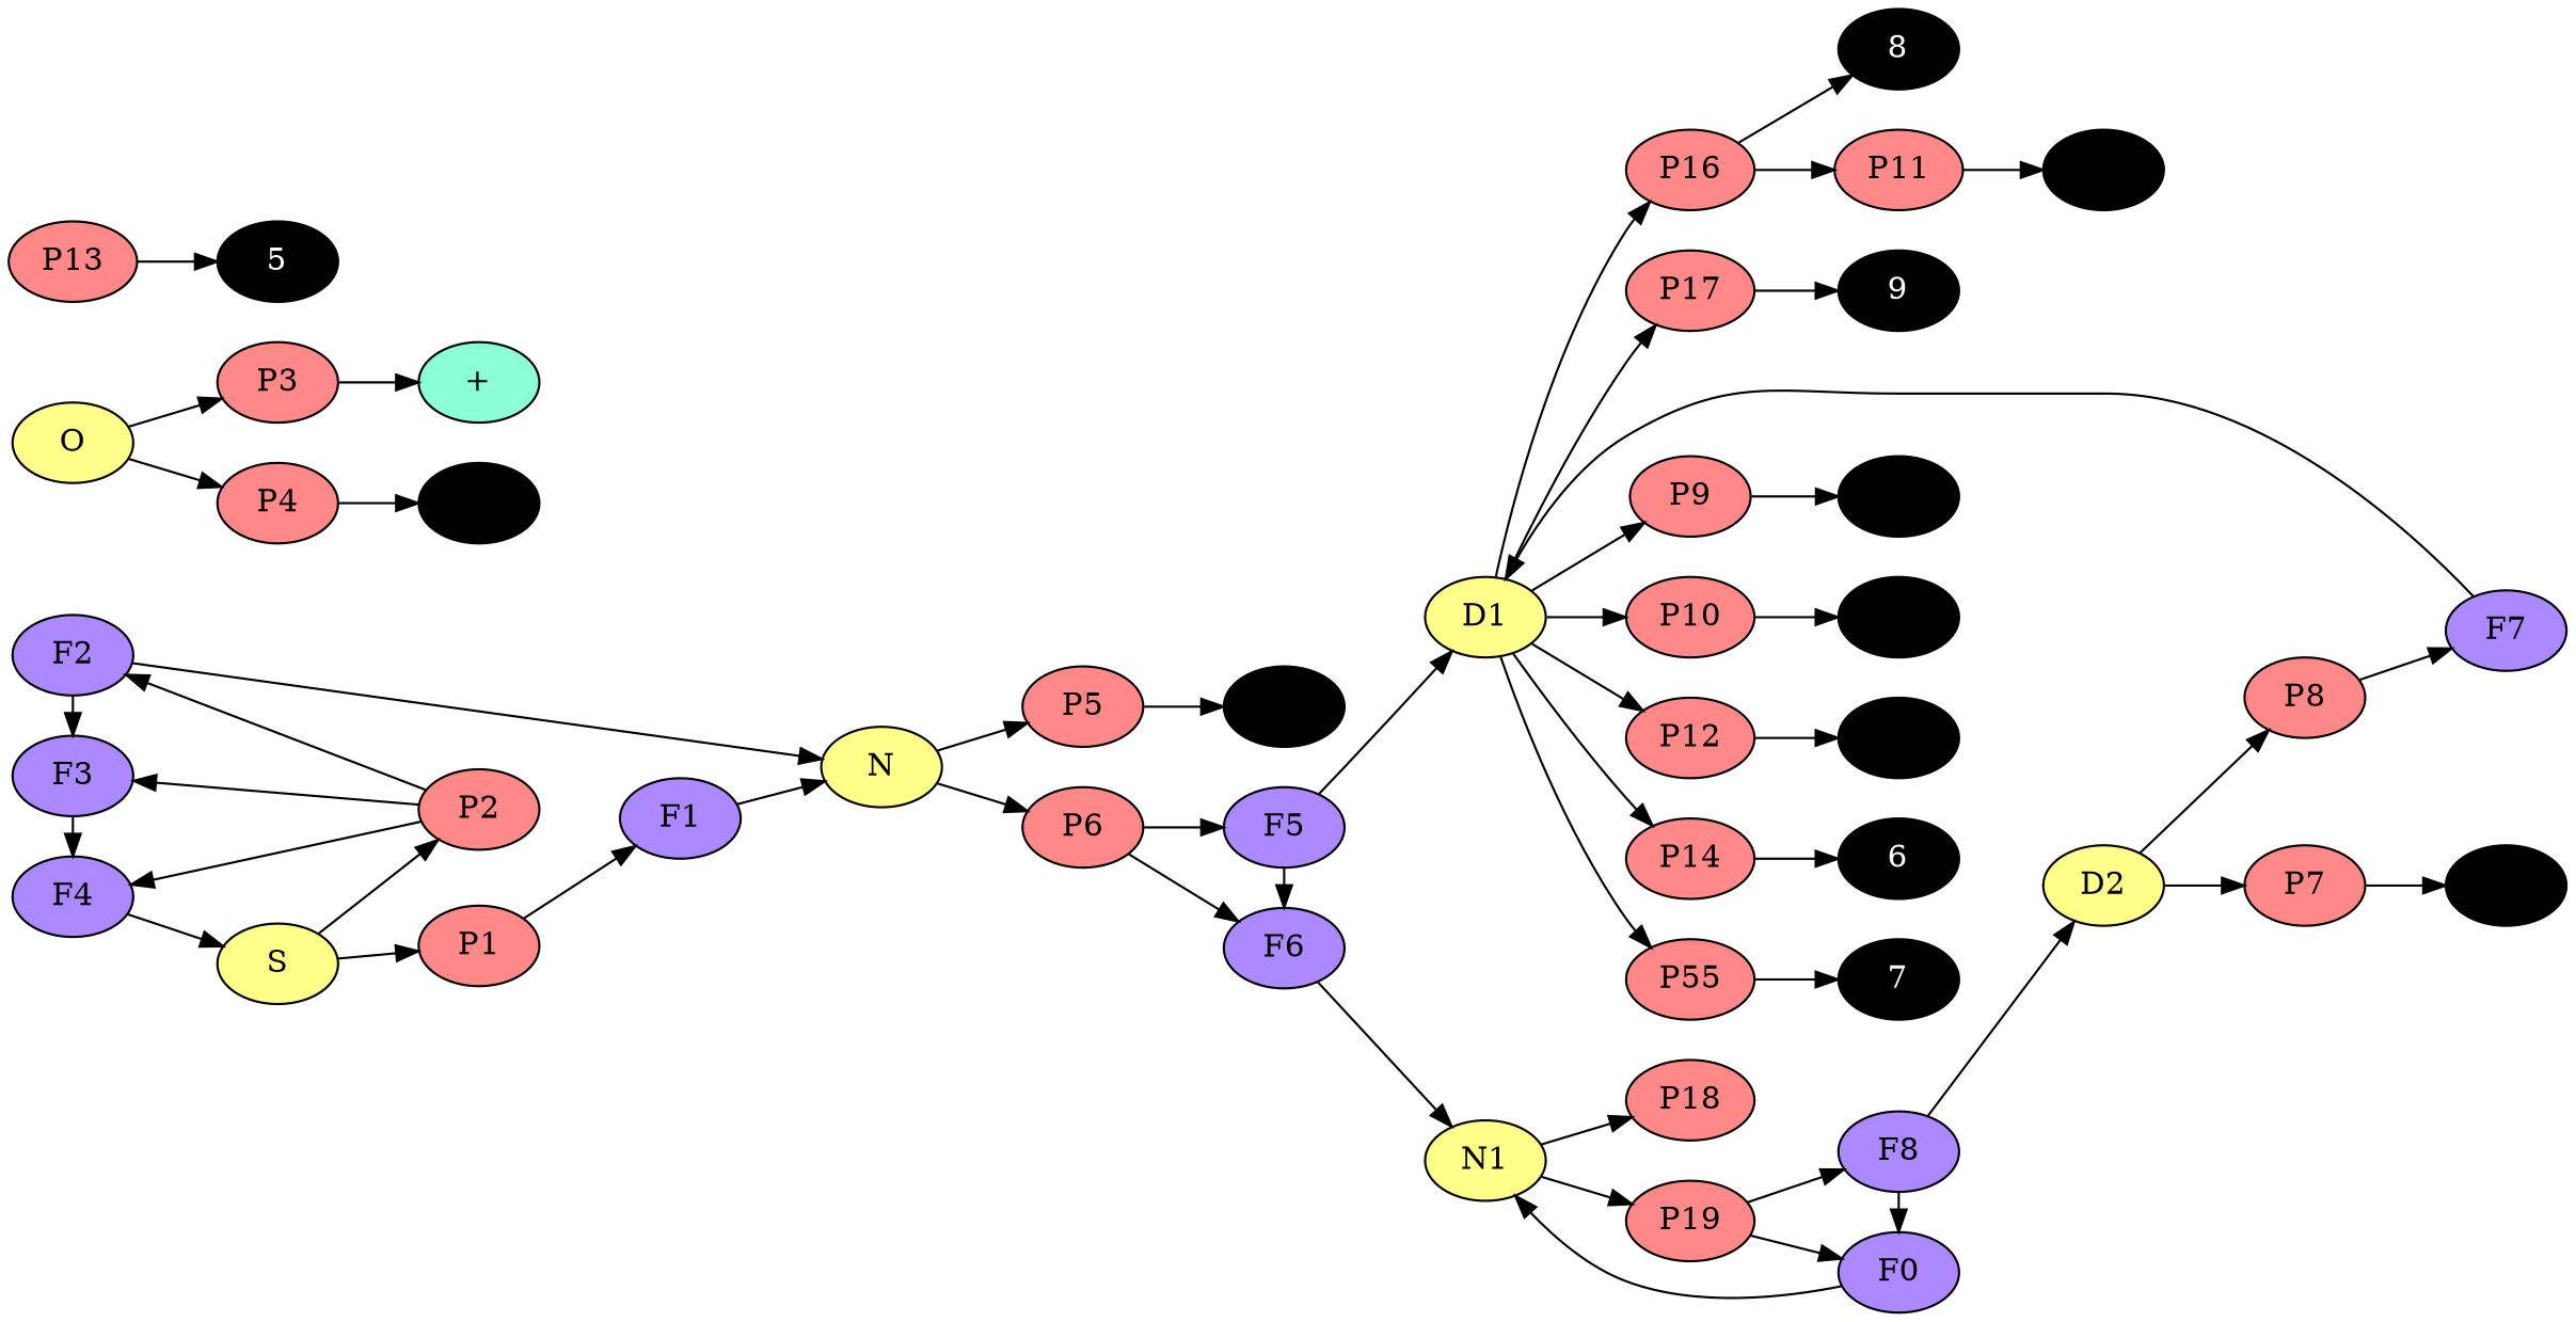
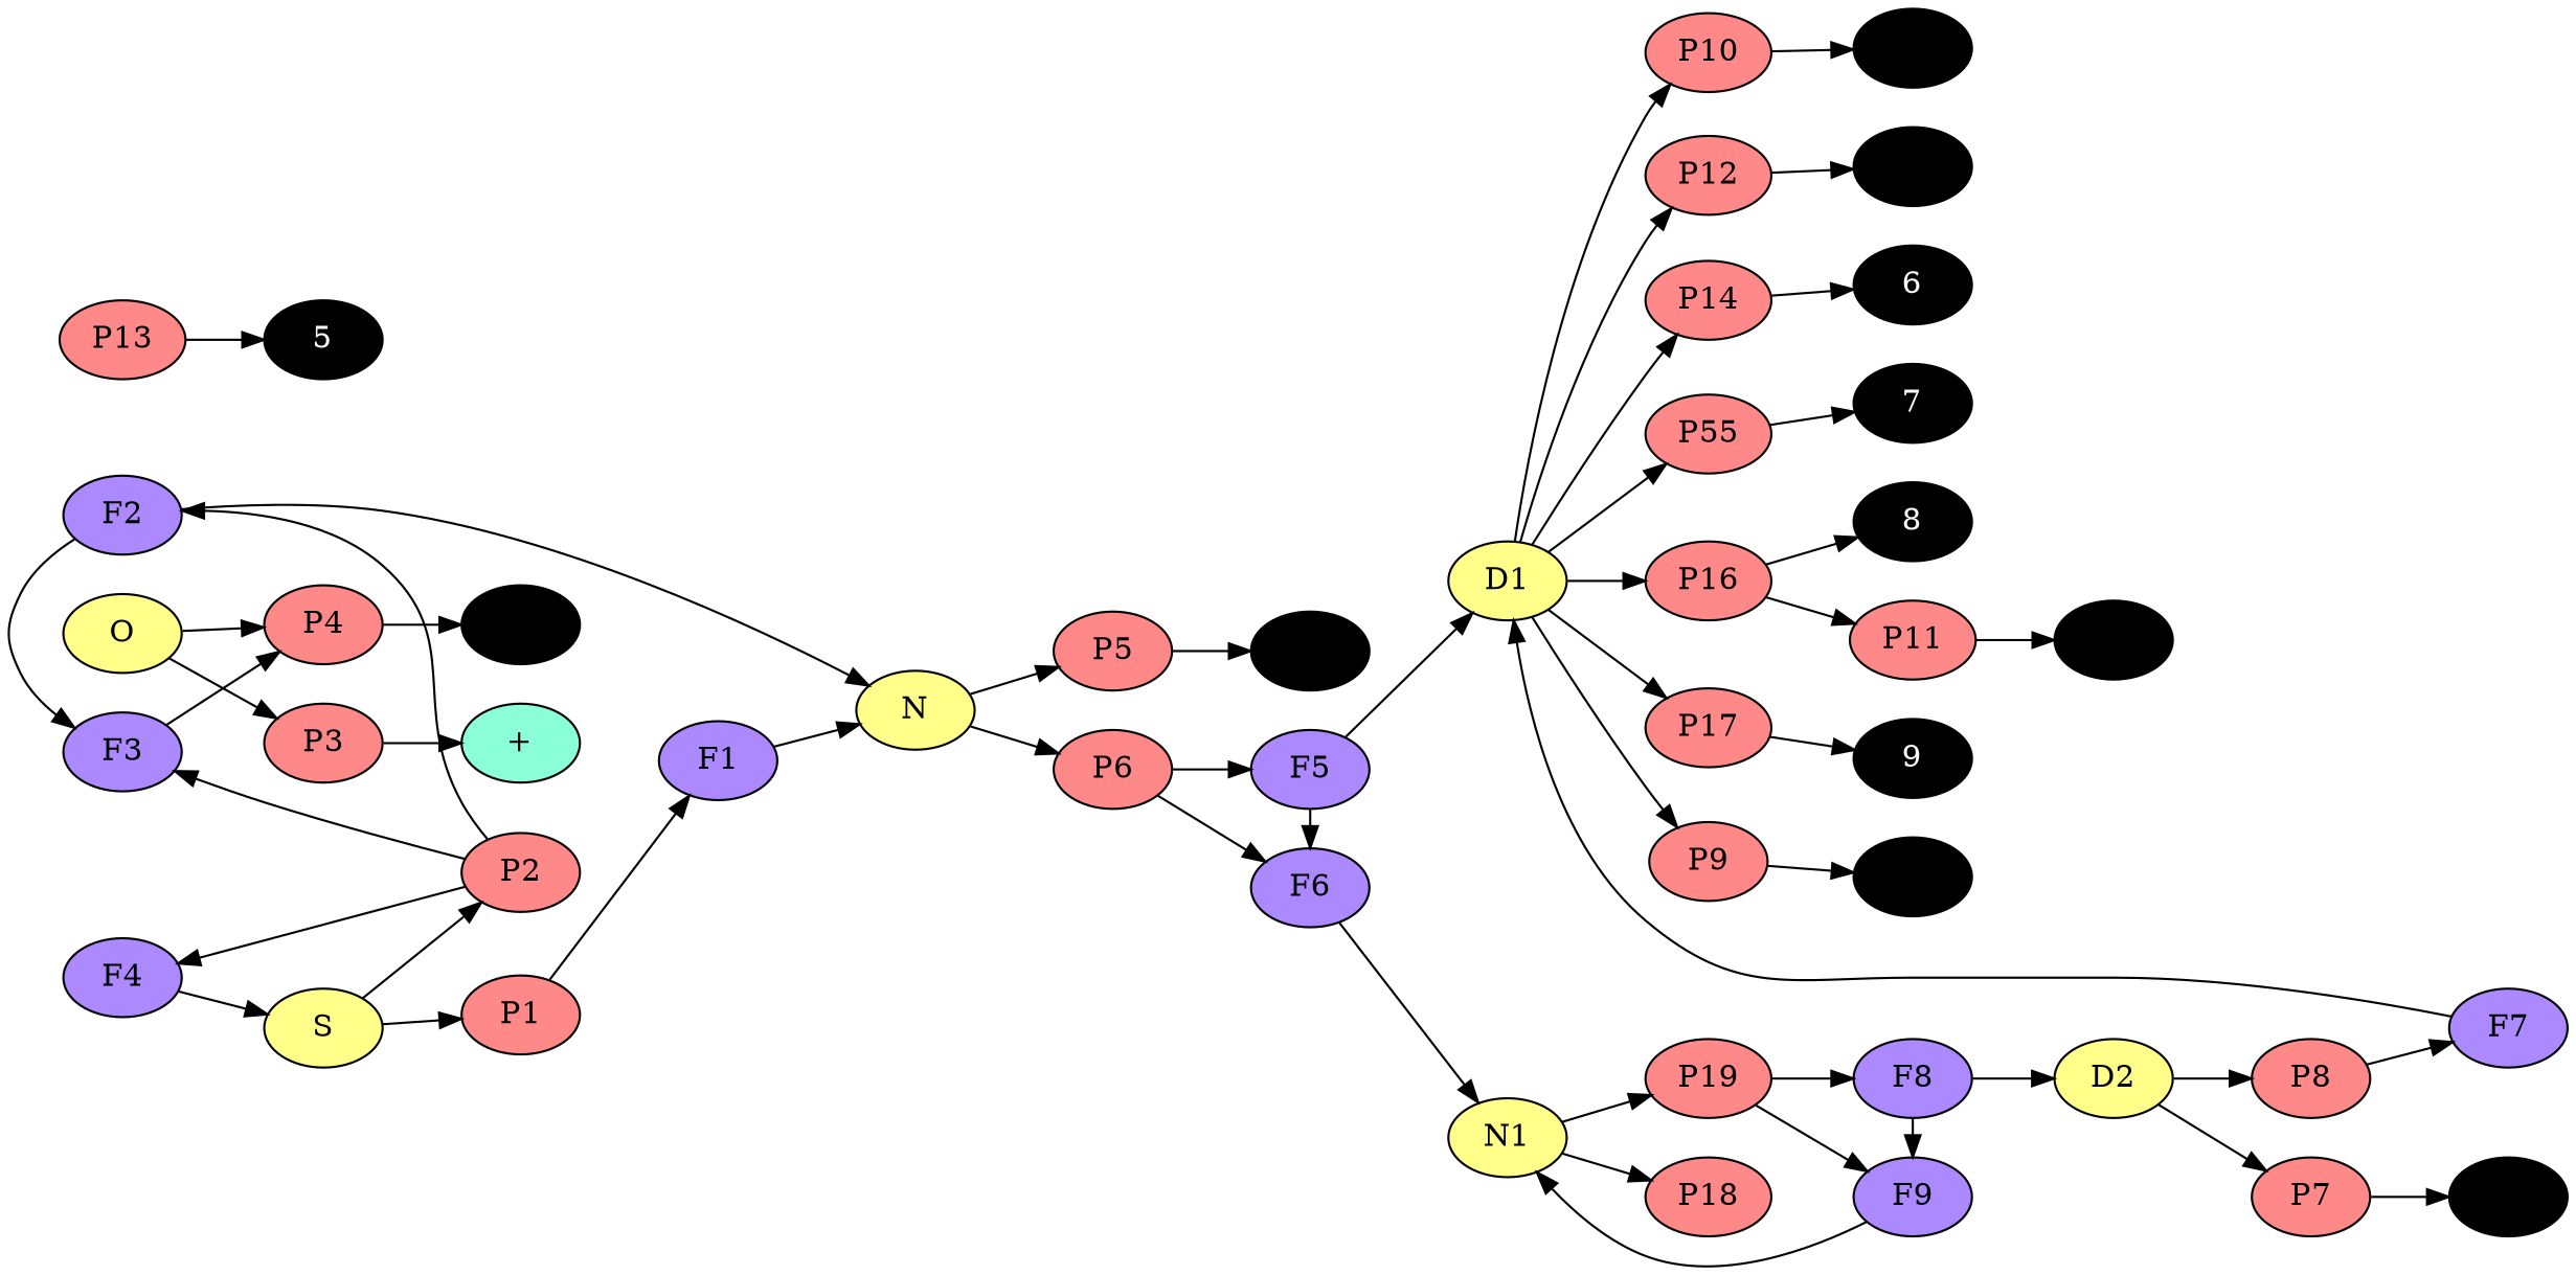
  digraph {
    rankdir=LR
    node [fillcolor="#ff8989" style=filled]
    F2 [fillcolor="#ac89ff"]
    F3 [fillcolor="#ac89ff"]
    F4 [fillcolor="#ac89ff"]
    F5 [fillcolor="#ac89ff"]
    F6 [fillcolor="#ac89ff"]
    F8 [fillcolor="#ac89ff"]
-   F9 [fillcolor="#ac89ff" label=F0]
+   F9 [fillcolor="#ac89ff"]
    D1 [fillcolor="#ffff89"]
    N1 [fillcolor="#ffff89"]
    N [fillcolor="#ffff89"]
    S [fillcolor="#ffff89"]
    D2 [fillcolor="#ffff89"]
    P9
    P10
    P12
    P14
    n17 [label=P55]
    P16
    P17
    P18
    P19
    P1
    P2
    F1 [fillcolor="#ac89ff"]
    O [fillcolor="#ffff89"]
    P3
    P4
    "+" [fillcolor=".444 .46 1"]
    "-" [fillcolor=".444 .46 !calc(11/12)"]
    P5
    P6
    n32 [fillcolor=".444 .46 !calc(10/12)" label=0]
    1 [fillcolor=".444 .46 !calc(9/12)"]
    2 [fillcolor=".444 .46 !calc(8/12)"]
    3 [fillcolor=".444 .46 !calc(7/12)"]
    P11
    4 [fillcolor=".444 .46 !calc(6/12)"]
    5 [fillcolor=".444 .46 !calc(5/12)" fontcolor=white]
    P13
    6 [fillcolor=".444 .46 !calc(4/12)" fontcolor=white]
    7 [fillcolor=".444 .46 !calc(3/12)" fontcolor=white]
    8 [fillcolor=".444 .46 !calc(2/12)" fontcolor=white]
    9 [fillcolor=".444 .46 !calc(1/12)" fontcolor=white]
    P7
    P8
    n46 [fillcolor=".444 .46 !calc(10/12)" label=0]
    F7 [fillcolor="#ac89ff"]
    subgraph sub_1 {
      rank=same
      F2
      F3
      F4
    }
    subgraph sub_2 {
      rank=same
      F5
      F6
    }
    subgraph sub_3 {
      rank=same
      F8
      F9
    }
    subgraph sub_4 {
      rank=same
      D1
      N1
    }
    F2 -> F3
    F2 -> N
-   F3 -> F4
+   F3 -> P4
    F4 -> S
    F5 -> F6
    F5 -> D1
    F6 -> N1
    F8 -> F9
    F8 -> D2
    F9 -> N1
    D1 -> P9
    D1 -> P10
    D1 -> P12
    D1 -> P14
    D1 -> n17
    D1 -> P16
    D1 -> P17
    N1 -> P18
    N1 -> P19
    N -> P5
    N -> P6
    S -> P1
    S -> P2
    D2 -> P7
    D2 -> P8
    P9 -> 1
    P10 -> 2
    P12 -> 4
    P14 -> 6
    n17 -> 7
    P16 -> P11
    P16 -> 8
    P17 -> 9
    P19 -> F8
    P19 -> F9
    P1 -> F1
    P2 -> F2
    P2 -> F3
    P2 -> F4
    F1 -> N
    O -> P3
    O -> P4
    P3 -> "+"
    P4 -> "-"
    P5 -> n32
    P6 -> F5
    P6 -> F6
    P11 -> 3
    P13 -> 5
    P7 -> n46
    P8 -> F7
    F7 -> D1
  }
